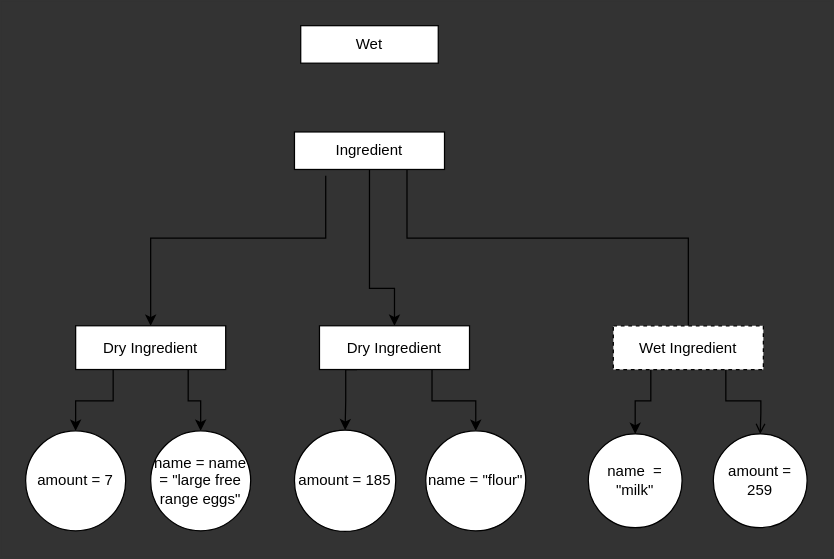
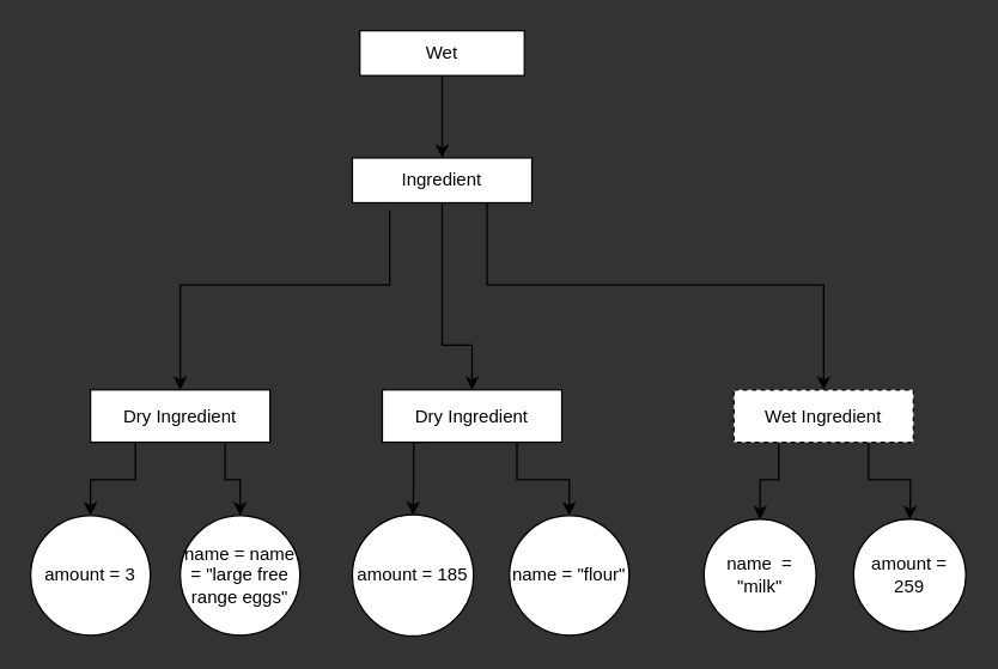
  <mxCell id="0" />
  <mxCell id="1" parent="0" />
+ <mxCell id="2" style="edgeStyle=orthogonalEdgeStyle;rounded=0;orthogonalLoop=1;jettySize=auto;html=1;exitX=0.5;exitY=1;exitDx=0;exitDy=0;entryX=0.5;entryY=0;entryDx=0;entryDy=0;" edge="1" parent="1" source="3" target="8"><mxGeometry relative="1" as="geometry" /></mxCell>
  <mxCell id="3" value="Wet" style="rounded=0;whiteSpace=wrap;html=1;" vertex="1" parent="1"><mxGeometry x="240" y="20" width="110" height="30" as="geometry" /></mxCell>
- <mxCell id="4" value="amount = 7" style="ellipse;whiteSpace=wrap;html=1;aspect=fixed;" vertex="1" parent="1"><mxGeometry x="20" y="344" width="80" height="80" as="geometry" /></mxCell>
+ <mxCell id="4" value="amount = 3" style="ellipse;whiteSpace=wrap;html=1;aspect=fixed;" vertex="1" parent="1"><mxGeometry x="20" y="344" width="80" height="80" as="geometry" /></mxCell>
  <mxCell id="5" style="edgeStyle=orthogonalEdgeStyle;rounded=0;orthogonalLoop=1;jettySize=auto;html=1;entryX=0.5;entryY=0;entryDx=0;entryDy=0;" edge="1" parent="1" target="11"><mxGeometry relative="1" as="geometry"><mxPoint x="260" y="140" as="sourcePoint" /><Array as="points"><mxPoint x="260" y="190" /><mxPoint y="190" x="120" /></Array></mxGeometry></mxCell>
  <mxCell id="6" style="edgeStyle=orthogonalEdgeStyle;rounded=0;orthogonalLoop=1;jettySize=auto;html=1;exitX=0.5;exitY=1;exitDx=0;exitDy=0;entryX=0.5;entryY=0;entryDx=0;entryDy=0;" edge="1" parent="1" source="8" target="16"><mxGeometry relative="1" as="geometry"><mxPoint x="295" y="340" as="targetPoint" /><Array as="points"><mxPoint x="295" y="230" /><mxPoint x="315" y="230" /></Array></mxGeometry></mxCell>
- <mxCell id="7" style="edgeStyle=orthogonalEdgeStyle;rounded=0;orthogonalLoop=1;jettySize=auto;html=1;exitX=0.75;exitY=1;exitDx=0;exitDy=0;entryX=0.5;entryY=0;entryDx=0;entryDy=0;endArrow=none;" edge="1" parent="1" source="8" target="21"><mxGeometry relative="1" as="geometry"><Array as="points"><mxPoint x="325" y="190" /><mxPoint x="550" y="190" /></Array></mxGeometry></mxCell>
+ <mxCell id="7" style="edgeStyle=orthogonalEdgeStyle;rounded=0;orthogonalLoop=1;jettySize=auto;html=1;exitX=0.75;exitY=1;exitDx=0;exitDy=0;entryX=0.5;entryY=0;entryDx=0;entryDy=0;" edge="1" parent="1" source="8" target="21"><mxGeometry relative="1" as="geometry"><Array as="points"><mxPoint x="325" y="190" /><mxPoint x="550" y="190" /></Array></mxGeometry></mxCell>
  <mxCell id="8" value="Ingredient" style="rounded=0;whiteSpace=wrap;html=1;" vertex="1" parent="1"><mxGeometry x="235" y="105" width="120" height="30" as="geometry" /></mxCell>
  <mxCell id="9" style="edgeStyle=orthogonalEdgeStyle;rounded=0;orthogonalLoop=1;jettySize=auto;html=1;exitX=0.25;exitY=1;exitDx=0;exitDy=0;entryX=0.5;entryY=0;entryDx=0;entryDy=0;" edge="1" parent="1" source="11" target="4"><mxGeometry relative="1" as="geometry"><Array as="points"><mxPoint x="90" y="320" /><mxPoint x="60" y="320" /></Array></mxGeometry></mxCell>
  <mxCell id="10" style="edgeStyle=orthogonalEdgeStyle;rounded=0;orthogonalLoop=1;jettySize=auto;html=1;entryX=0.5;entryY=0;entryDx=0;entryDy=0;exitX=0.75;exitY=1;exitDx=0;exitDy=0;" edge="1" parent="1" source="11" target="12"><mxGeometry relative="1" as="geometry"><mxPoint y="320" as="sourcePoint" x="120" /><Array as="points"><mxPoint x="150" y="320" /><mxPoint x="160" y="320" /></Array></mxGeometry></mxCell>
  <mxCell id="11" value="Dry Ingredient&lt;br&gt;" style="rounded=0;whiteSpace=wrap;html=1;" vertex="1" parent="1"><mxGeometry x="60" y="260" width="120" height="35" as="geometry" /></mxCell>
  <mxCell id="12" value="name = name = &quot;large free range eggs&quot;" style="ellipse;whiteSpace=wrap;html=1;aspect=fixed;" vertex="1" parent="1"><mxGeometry y="344" width="80" height="80" as="geometry" x="120" /></mxCell>
  <mxCell id="13" value="amount = 185" style="ellipse;whiteSpace=wrap;html=1;aspect=fixed;" vertex="1" parent="1"><mxGeometry x="235" y="343.5" width="81" height="81" as="geometry" /></mxCell>
  <mxCell id="14" style="edgeStyle=orthogonalEdgeStyle;rounded=0;orthogonalLoop=1;jettySize=auto;html=1;exitX=0.25;exitY=1;exitDx=0;exitDy=0;entryX=0.5;entryY=0;entryDx=0;entryDy=0;" edge="1" parent="1" source="16" target="13"><mxGeometry relative="1" as="geometry"><Array as="points"><mxPoint x="276" y="295" /><mxPoint x="276" y="320" /></Array></mxGeometry></mxCell>
  <mxCell id="15" style="edgeStyle=orthogonalEdgeStyle;rounded=0;orthogonalLoop=1;jettySize=auto;html=1;exitX=0.75;exitY=1;exitDx=0;exitDy=0;entryX=0.5;entryY=0;entryDx=0;entryDy=0;" edge="1" parent="1" source="16" target="17"><mxGeometry relative="1" as="geometry"><mxPoint x="520" y="280" as="targetPoint" /><Array as="points"><mxPoint x="345" y="320" /><mxPoint x="380" y="320" /></Array></mxGeometry></mxCell>
  <mxCell id="16" value="Dry Ingredient&lt;br&gt;" style="rounded=0;whiteSpace=wrap;html=1;" vertex="1" parent="1"><mxGeometry x="255" y="260" width="120" height="35" as="geometry" /></mxCell>
  <mxCell id="17" value="name = &quot;flour&quot;" style="ellipse;whiteSpace=wrap;html=1;aspect=fixed;" vertex="1" parent="1"><mxGeometry x="340" y="344" width="80" height="80" as="geometry" /></mxCell>
  <mxCell id="18" value="amount = 259" style="ellipse;whiteSpace=wrap;html=1;aspect=fixed;" vertex="1" parent="1"><mxGeometry x="570" y="346.5" width="75" height="75" as="geometry" /></mxCell>
- <mxCell id="19" style="edgeStyle=orthogonalEdgeStyle;rounded=0;orthogonalLoop=1;jettySize=auto;html=1;exitX=0.75;exitY=1;exitDx=0;exitDy=0;entryX=0.5;entryY=0;entryDx=0;entryDy=0;endArrow=open;" edge="1" parent="1" source="21" target="18"><mxGeometry relative="1" as="geometry"><Array as="points"><mxPoint x="580" y="320" /><mxPoint x="608" y="320" /><mxPoint x="608" y="330" /></Array></mxGeometry></mxCell>
+ <mxCell id="19" style="edgeStyle=orthogonalEdgeStyle;rounded=0;orthogonalLoop=1;jettySize=auto;html=1;exitX=0.75;exitY=1;exitDx=0;exitDy=0;entryX=0.5;entryY=0;entryDx=0;entryDy=0;" edge="1" parent="1" source="21" target="18"><mxGeometry relative="1" as="geometry"><Array as="points"><mxPoint x="580" y="320" /><mxPoint x="608" y="320" /><mxPoint x="608" y="330" /></Array></mxGeometry></mxCell>
  <mxCell id="20" style="edgeStyle=orthogonalEdgeStyle;rounded=0;orthogonalLoop=1;jettySize=auto;html=1;exitX=0.25;exitY=1;exitDx=0;exitDy=0;entryX=0.5;entryY=0;entryDx=0;entryDy=0;" edge="1" parent="1" source="21" target="22"><mxGeometry relative="1" as="geometry"><Array as="points"><mxPoint x="520" y="320" /><mxPoint x="508" y="320" /></Array></mxGeometry></mxCell>
  <mxCell id="21" value="Wet Ingredient" style="rounded=0;whiteSpace=wrap;html=1;dashed=1;" vertex="1" parent="1"><mxGeometry x="490" y="260" width="120" height="35" as="geometry" /></mxCell>
  <mxCell id="22" value="name&amp;nbsp; = &quot;milk&quot;" style="ellipse;whiteSpace=wrap;html=1;aspect=fixed;" vertex="1" parent="1"><mxGeometry x="470" y="346.5" width="75" height="75" as="geometry" /></mxCell>
